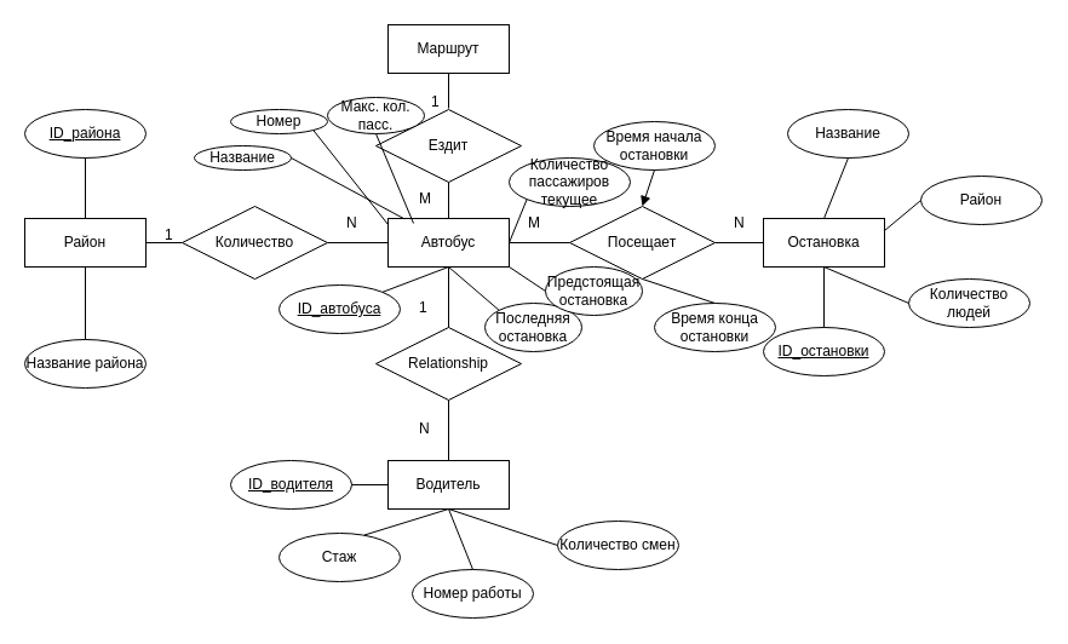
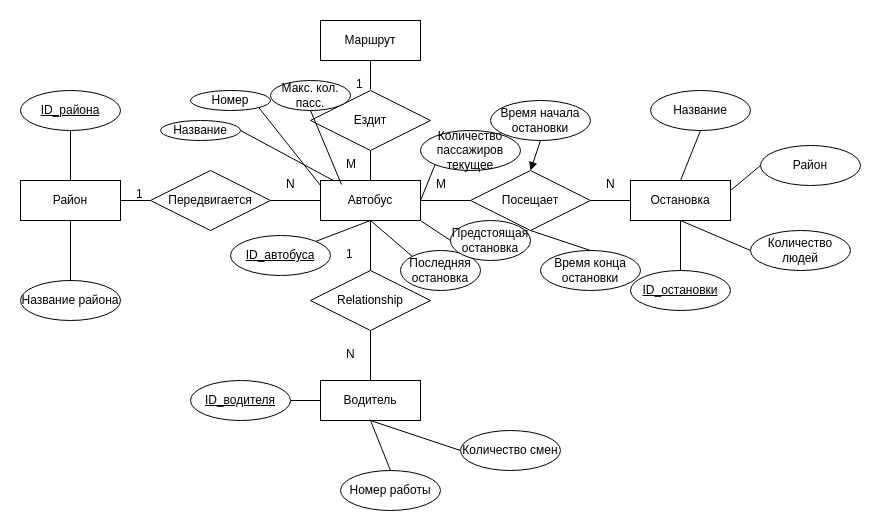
  <mxCell id="0" />
  <mxCell id="1" parent="0" />
  <mxCell id="2" value="Автобус" style="whiteSpace=wrap;html=1;align=center;" vertex="1" parent="1"><mxGeometry x="320" y="180" width="100" height="40" as="geometry" /></mxCell>
  <mxCell id="3" value="Остановка" style="whiteSpace=wrap;html=1;align=center;" vertex="1" parent="1"><mxGeometry x="630" y="180" width="100" height="40" as="geometry" /></mxCell>
  <mxCell id="4" value="Посещает" style="shape=rhombus;perimeter=rhombusPerimeter;whiteSpace=wrap;html=1;align=center;" vertex="1" parent="1"><mxGeometry x="470" y="170" width="120" height="60" as="geometry" /></mxCell>
  <mxCell id="5" value="" style="endArrow=none;html=1;rounded=0;exitX=1;exitY=0.5;exitDx=0;exitDy=0;entryX=0;entryY=0.5;entryDx=0;entryDy=0;" edge="1" parent="1" source="2" target="4"><mxGeometry relative="1" as="geometry"><mxPoint x="430" y="210" as="sourcePoint" /><mxPoint x="590" y="210" as="targetPoint" /></mxGeometry></mxCell>
  <mxCell id="6" value="" style="endArrow=none;html=1;rounded=0;exitX=1;exitY=0.5;exitDx=0;exitDy=0;entryX=0;entryY=0.5;entryDx=0;entryDy=0;" edge="1" parent="1" source="4" target="3"><mxGeometry relative="1" as="geometry"><mxPoint x="620" y="250" as="sourcePoint" /><mxPoint x="780" y="250" as="targetPoint" /></mxGeometry></mxCell>
  <mxCell id="7" value="Маршрут" style="whiteSpace=wrap;html=1;align=center;" vertex="1" parent="1"><mxGeometry x="320" y="20" width="100" height="40" as="geometry" /></mxCell>
  <mxCell id="8" value="Ездит" style="shape=rhombus;perimeter=rhombusPerimeter;whiteSpace=wrap;html=1;align=center;" vertex="1" parent="1"><mxGeometry x="310" y="90" width="120" height="60" as="geometry" /></mxCell>
  <mxCell id="9" value="" style="endArrow=none;html=1;rounded=0;entryX=0.5;entryY=1;entryDx=0;entryDy=0;" edge="1" parent="1" target="8"><mxGeometry relative="1" as="geometry"><mxPoint x="370" y="180" as="sourcePoint" /><mxPoint x="520" y="280" as="targetPoint" /></mxGeometry></mxCell>
  <mxCell id="10" value="" style="endArrow=none;html=1;rounded=0;entryX=0.5;entryY=1;entryDx=0;entryDy=0;" edge="1" parent="1" target="7"><mxGeometry relative="1" as="geometry"><mxPoint x="370" y="89" as="sourcePoint" /><mxPoint x="620" y="80" as="targetPoint" /></mxGeometry></mxCell>
  <mxCell id="11" value="Водитель" style="whiteSpace=wrap;html=1;align=center;" vertex="1" parent="1"><mxGeometry x="320" y="380" width="100" height="40" as="geometry" /></mxCell>
  <mxCell id="12" value="Relationship" style="shape=rhombus;perimeter=rhombusPerimeter;whiteSpace=wrap;html=1;align=center;" vertex="1" parent="1"><mxGeometry x="310" y="270" width="120" height="60" as="geometry" /></mxCell>
  <mxCell id="13" value="" style="endArrow=none;html=1;rounded=0;exitX=0.5;exitY=0;exitDx=0;exitDy=0;entryX=0.5;entryY=1;entryDx=0;entryDy=0;" edge="1" parent="1" source="11" target="12"><mxGeometry relative="1" as="geometry"><mxPoint x="510" y="360" as="sourcePoint" /><mxPoint x="670" y="360" as="targetPoint" /></mxGeometry></mxCell>
  <mxCell id="14" value="" style="endArrow=none;html=1;rounded=0;exitX=0.5;exitY=1;exitDx=0;exitDy=0;entryX=0.5;entryY=0;entryDx=0;entryDy=0;" edge="1" parent="1" source="2" target="12"><mxGeometry relative="1" as="geometry"><mxPoint x="430" y="210" as="sourcePoint" /><mxPoint x="590" y="210" as="targetPoint" /></mxGeometry></mxCell>
  <mxCell id="15" value="1" style="text;strokeColor=none;fillColor=none;spacingLeft=4;spacingRight=4;overflow=hidden;rotatable=0;points=[[0,0.5],[1,0.5]];portConstraint=eastwest;fontSize=12;whiteSpace=wrap;html=1;" vertex="1" parent="1"><mxGeometry x="340" y="240" width="40" height="30" as="geometry" /></mxCell>
  <mxCell id="16" value="N" style="text;strokeColor=none;fillColor=none;spacingLeft=4;spacingRight=4;overflow=hidden;rotatable=0;points=[[0,0.5],[1,0.5]];portConstraint=eastwest;fontSize=12;whiteSpace=wrap;html=1;" vertex="1" parent="1"><mxGeometry x="340" y="340" width="40" height="30" as="geometry" /></mxCell>
  <mxCell id="17" value="N" style="text;strokeColor=none;fillColor=none;spacingLeft=4;spacingRight=4;overflow=hidden;rotatable=0;points=[[0,0.5],[1,0.5]];portConstraint=eastwest;fontSize=12;whiteSpace=wrap;html=1;" vertex="1" parent="1"><mxGeometry x="600" y="170" width="40" height="30" as="geometry" /></mxCell>
  <mxCell id="18" value="M" style="text;strokeColor=none;fillColor=none;spacingLeft=4;spacingRight=4;overflow=hidden;rotatable=0;points=[[0,0.5],[1,0.5]];portConstraint=eastwest;fontSize=12;whiteSpace=wrap;html=1;" vertex="1" parent="1"><mxGeometry x="430" y="170" width="40" height="30" as="geometry" /></mxCell>
  <mxCell id="19" value="1" style="text;strokeColor=none;fillColor=none;spacingLeft=4;spacingRight=4;overflow=hidden;rotatable=0;points=[[0,0.5],[1,0.5]];portConstraint=eastwest;fontSize=12;whiteSpace=wrap;html=1;" vertex="1" parent="1"><mxGeometry x="350" y="70" width="40" height="30" as="geometry" /></mxCell>
  <mxCell id="20" value="" style="endArrow=none;html=1;rounded=0;exitX=0.5;exitY=0;exitDx=0;exitDy=0;entryX=0.5;entryY=1;entryDx=0;entryDy=0;" edge="1" parent="1" source="2" target="21"><mxGeometry relative="1" as="geometry"><mxPoint x="370" y="180" as="sourcePoint" /><mxPoint x="370" y="150" as="targetPoint" /></mxGeometry></mxCell>
  <mxCell id="21" value="M" style="text;strokeColor=none;fillColor=none;spacingLeft=4;spacingRight=4;overflow=hidden;rotatable=0;points=[[0,0.5],[1,0.5]];portConstraint=eastwest;fontSize=12;whiteSpace=wrap;html=1;" vertex="1" parent="1"><mxGeometry x="340" y="150" width="40" height="30" as="geometry" /></mxCell>
  <mxCell id="22" value="Район" style="whiteSpace=wrap;html=1;align=center;" vertex="1" parent="1"><mxGeometry x="20" y="180" width="100" height="40" as="geometry" /></mxCell>
- <mxCell id="23" value="Количество" style="shape=rhombus;perimeter=rhombusPerimeter;whiteSpace=wrap;html=1;align=center;" vertex="1" parent="1"><mxGeometry x="150" y="170" width="120" height="60" as="geometry" /></mxCell>
+ <mxCell id="23" value="Передвигается" style="shape=rhombus;perimeter=rhombusPerimeter;whiteSpace=wrap;html=1;align=center;" vertex="1" parent="1"><mxGeometry x="150" y="170" width="120" height="60" as="geometry" /></mxCell>
  <mxCell id="24" value="" style="endArrow=none;html=1;rounded=0;exitX=1;exitY=0.5;exitDx=0;exitDy=0;entryX=0;entryY=0.5;entryDx=0;entryDy=0;" edge="1" parent="1" source="22" target="23"><mxGeometry relative="1" as="geometry"><mxPoint x="160" y="250" as="sourcePoint" /><mxPoint x="320" y="250" as="targetPoint" /></mxGeometry></mxCell>
  <mxCell id="25" value="" style="endArrow=none;html=1;rounded=0;exitX=1;exitY=0.5;exitDx=0;exitDy=0;entryX=0;entryY=0.5;entryDx=0;entryDy=0;" edge="1" parent="1" source="23" target="2"><mxGeometry relative="1" as="geometry"><mxPoint x="130" y="210" as="sourcePoint" /><mxPoint x="160" y="210" as="targetPoint" /></mxGeometry></mxCell>
  <mxCell id="26" value="N" style="text;strokeColor=none;fillColor=none;spacingLeft=4;spacingRight=4;overflow=hidden;rotatable=0;points=[[0,0.5],[1,0.5]];portConstraint=eastwest;fontSize=12;whiteSpace=wrap;html=1;" vertex="1" parent="1"><mxGeometry x="280" y="170" width="40" height="30" as="geometry" /></mxCell>
  <mxCell id="27" value="1" style="text;strokeColor=none;fillColor=none;spacingLeft=4;spacingRight=4;overflow=hidden;rotatable=0;points=[[0,0.5],[1,0.5]];portConstraint=eastwest;fontSize=12;whiteSpace=wrap;html=1;" vertex="1" parent="1"><mxGeometry x="130" y="180" width="40" height="30" as="geometry" /></mxCell>
  <mxCell id="28" value="Название района" style="ellipse;whiteSpace=wrap;html=1;align=center;" vertex="1" parent="1"><mxGeometry x="20" y="280" width="100" height="40" as="geometry" /></mxCell>
  <mxCell id="29" value="ID_района" style="ellipse;whiteSpace=wrap;html=1;align=center;fontStyle=4;" vertex="1" parent="1"><mxGeometry x="20" y="90" width="100" height="40" as="geometry" /></mxCell>
  <mxCell id="30" value="" style="endArrow=none;html=1;rounded=0;exitX=0.5;exitY=1;exitDx=0;exitDy=0;entryX=0.5;entryY=0;entryDx=0;entryDy=0;" edge="1" parent="1" source="22" target="28"><mxGeometry relative="1" as="geometry"><mxPoint x="150" y="260" as="sourcePoint" /><mxPoint x="310" y="260" as="targetPoint" /></mxGeometry></mxCell>
  <mxCell id="31" value="" style="endArrow=none;html=1;rounded=0;exitX=0.5;exitY=1;exitDx=0;exitDy=0;entryX=0.5;entryY=0;entryDx=0;entryDy=0;" edge="1" parent="1" source="29" target="22"><mxGeometry relative="1" as="geometry"><mxPoint x="180" y="140" as="sourcePoint" /><mxPoint x="340" y="140" as="targetPoint" /></mxGeometry></mxCell>
  <mxCell id="32" value="ID_водителя" style="ellipse;whiteSpace=wrap;html=1;align=center;fontStyle=4;" vertex="1" parent="1"><mxGeometry x="190" y="380" width="100" height="40" as="geometry" /></mxCell>
- <mxCell id="33" value="Стаж" style="ellipse;whiteSpace=wrap;html=1;align=center;" vertex="1" parent="1"><mxGeometry x="230" y="440" width="100" height="40" as="geometry" /></mxCell>
  <mxCell id="34" value="Номер работы" style="ellipse;whiteSpace=wrap;html=1;align=center;" vertex="1" parent="1"><mxGeometry x="340" y="470" width="100" height="40" as="geometry" /></mxCell>
  <mxCell id="35" value="Количество смен" style="ellipse;whiteSpace=wrap;html=1;align=center;" vertex="1" parent="1"><mxGeometry x="460" y="430" width="100" height="40" as="geometry" /></mxCell>
  <mxCell id="36" value="" style="endArrow=none;html=1;rounded=0;exitX=1;exitY=0.5;exitDx=0;exitDy=0;" edge="1" parent="1" source="32"><mxGeometry relative="1" as="geometry"><mxPoint x="310" y="400" as="sourcePoint" /><mxPoint x="320" y="400" as="targetPoint" /></mxGeometry></mxCell>
- <mxCell id="37" value="" style="endArrow=none;html=1;rounded=0;exitX=0.702;exitY=0.04;exitDx=0;exitDy=0;exitPerimeter=0;entryX=0.5;entryY=1;entryDx=0;entryDy=0;" edge="1" parent="1" source="33" target="11"><mxGeometry relative="1" as="geometry"><mxPoint x="300" y="410" as="sourcePoint" /><mxPoint x="330" y="410" as="targetPoint" /></mxGeometry></mxCell>
  <mxCell id="38" value="" style="endArrow=none;html=1;rounded=0;exitX=0.5;exitY=0;exitDx=0;exitDy=0;entryX=0.5;entryY=1;entryDx=0;entryDy=0;" edge="1" parent="1" source="34" target="11"><mxGeometry relative="1" as="geometry"><mxPoint x="310" y="452" as="sourcePoint" /><mxPoint x="380" y="430" as="targetPoint" /></mxGeometry></mxCell>
  <mxCell id="39" value="" style="endArrow=none;html=1;rounded=0;exitX=0;exitY=0.5;exitDx=0;exitDy=0;entryX=0.5;entryY=1;entryDx=0;entryDy=0;" edge="1" parent="1" source="35" target="11"><mxGeometry relative="1" as="geometry"><mxPoint x="400" y="480" as="sourcePoint" /><mxPoint x="380" y="430" as="targetPoint" /></mxGeometry></mxCell>
  <mxCell id="40" value="ID_остановки" style="ellipse;whiteSpace=wrap;html=1;align=center;fontStyle=4;" vertex="1" parent="1"><mxGeometry x="630" y="270" width="100" height="40" as="geometry" /></mxCell>
  <mxCell id="41" value="Название" style="ellipse;whiteSpace=wrap;html=1;align=center;" vertex="1" parent="1"><mxGeometry x="650" y="90" width="100" height="40" as="geometry" /></mxCell>
  <mxCell id="42" value="Район" style="ellipse;whiteSpace=wrap;html=1;align=center;" vertex="1" parent="1"><mxGeometry x="760" y="145" width="100" height="40" as="geometry" /></mxCell>
  <mxCell id="43" value="Количество людей" style="ellipse;whiteSpace=wrap;html=1;align=center;" vertex="1" parent="1"><mxGeometry x="750" y="230" width="100" height="40" as="geometry" /></mxCell>
  <mxCell id="44" value="" style="endArrow=none;html=1;rounded=0;exitX=0.5;exitY=1;exitDx=0;exitDy=0;entryX=0.5;entryY=0;entryDx=0;entryDy=0;" edge="1" parent="1" source="3" target="40"><mxGeometry relative="1" as="geometry"><mxPoint x="710" y="230" as="sourcePoint" /><mxPoint x="870" y="230" as="targetPoint" /></mxGeometry></mxCell>
  <mxCell id="45" value="" style="endArrow=none;html=1;rounded=0;exitX=0.5;exitY=1;exitDx=0;exitDy=0;entryX=0;entryY=0.5;entryDx=0;entryDy=0;" edge="1" parent="1" source="3" target="43"><mxGeometry relative="1" as="geometry"><mxPoint x="690" y="230" as="sourcePoint" /><mxPoint x="690" y="280" as="targetPoint" /></mxGeometry></mxCell>
  <mxCell id="46" value="" style="endArrow=none;html=1;rounded=0;exitX=1;exitY=0.25;exitDx=0;exitDy=0;entryX=0;entryY=0.5;entryDx=0;entryDy=0;" edge="1" parent="1" source="3" target="42"><mxGeometry relative="1" as="geometry"><mxPoint x="690" y="230" as="sourcePoint" /><mxPoint x="760" y="260" as="targetPoint" /></mxGeometry></mxCell>
  <mxCell id="47" value="" style="endArrow=none;html=1;rounded=0;exitX=0.5;exitY=0;exitDx=0;exitDy=0;entryX=0.5;entryY=1;entryDx=0;entryDy=0;" edge="1" parent="1" source="3" target="41"><mxGeometry relative="1" as="geometry"><mxPoint x="740" y="200" as="sourcePoint" /><mxPoint x="770" y="175" as="targetPoint" /></mxGeometry></mxCell>
  <mxCell id="48" value="Время начала остановки" style="ellipse;whiteSpace=wrap;html=1;align=center;" vertex="1" parent="1"><mxGeometry x="490" y="100" width="100" height="40" as="geometry" /></mxCell>
  <mxCell id="49" value="Время конца остановки" style="ellipse;whiteSpace=wrap;html=1;align=center;" vertex="1" parent="1"><mxGeometry x="540" y="250" width="100" height="40" as="geometry" /></mxCell>
  <mxCell id="50" value="" style="endArrow=block;html=1;rounded=0;exitX=0.5;exitY=1;exitDx=0;exitDy=0;entryX=0.5;entryY=0;entryDx=0;entryDy=0;" edge="1" parent="1" source="48" target="4"><mxGeometry relative="1" as="geometry"><mxPoint x="560" y="160" as="sourcePoint" /><mxPoint x="720" y="160" as="targetPoint" /></mxGeometry></mxCell>
  <mxCell id="51" value="" style="endArrow=none;html=1;rounded=0;exitX=0.5;exitY=1;exitDx=0;exitDy=0;entryX=0.5;entryY=0;entryDx=0;entryDy=0;" edge="1" parent="1" source="4" target="49"><mxGeometry relative="1" as="geometry"><mxPoint x="550" y="150" as="sourcePoint" /><mxPoint x="540" y="180" as="targetPoint" /></mxGeometry></mxCell>
  <mxCell id="52" value="ID_автобуса" style="ellipse;whiteSpace=wrap;html=1;align=center;fontStyle=4;" vertex="1" parent="1"><mxGeometry x="230" y="235" width="100" height="40" as="geometry" /></mxCell>
  <mxCell id="53" value="" style="endArrow=none;html=1;rounded=0;exitX=1;exitY=0;exitDx=0;exitDy=0;entryX=0.5;entryY=1;entryDx=0;entryDy=0;" edge="1" parent="1" source="52" target="2"><mxGeometry relative="1" as="geometry"><mxPoint x="330" y="230" as="sourcePoint" /><mxPoint x="500" y="230" as="targetPoint" /></mxGeometry></mxCell>
  <mxCell id="54" value="Название" style="ellipse;whiteSpace=wrap;html=1;align=center;" vertex="1" parent="1"><mxGeometry x="160" y="120" width="80" height="20" as="geometry" /></mxCell>
  <mxCell id="55" value="Номер" style="ellipse;whiteSpace=wrap;html=1;align=center;" vertex="1" parent="1"><mxGeometry x="190" y="90" width="80" height="20" as="geometry" /></mxCell>
  <mxCell id="56" value="Макс. кол. пасс." style="ellipse;whiteSpace=wrap;html=1;align=center;" vertex="1" parent="1"><mxGeometry x="270" y="80" width="80" height="30" as="geometry" /></mxCell>
  <mxCell id="57" value="" style="endArrow=none;html=1;rounded=0;exitX=0.5;exitY=1;exitDx=0;exitDy=0;entryX=0.025;entryY=1.133;entryDx=0;entryDy=0;entryPerimeter=0;" edge="1" parent="1" source="56" target="21"><mxGeometry relative="1" as="geometry"><mxPoint x="280" y="140" as="sourcePoint" /><mxPoint x="440" y="140" as="targetPoint" /></mxGeometry></mxCell>
  <mxCell id="58" value="" style="endArrow=none;html=1;rounded=0;exitX=1;exitY=1;exitDx=0;exitDy=0;entryX=1;entryY=0.5;entryDx=0;entryDy=0;" edge="1" parent="1" source="55" target="26"><mxGeometry relative="1" as="geometry"><mxPoint x="250" y="140" as="sourcePoint" /><mxPoint x="410" y="140" as="targetPoint" /></mxGeometry></mxCell>
  <mxCell id="59" value="" style="line;strokeWidth=1;rotatable=0;dashed=0;labelPosition=right;align=left;verticalAlign=middle;spacingTop=0;spacingLeft=6;points=[];portConstraint=eastwest;" vertex="1" parent="1"><mxGeometry y="170" height="10" as="geometry" x="240" /></mxCell>
  <mxCell id="60" value="" style="endArrow=none;html=1;rounded=0;exitX=1;exitY=0.5;exitDx=0;exitDy=0;" edge="1" parent="1" source="54" target="2"><mxGeometry relative="1" as="geometry"><mxPoint x="270" y="150" as="sourcePoint" /><mxPoint x="430" y="150" as="targetPoint" /></mxGeometry></mxCell>
  <mxCell id="61" value="Количество пассажиров текущее" style="ellipse;whiteSpace=wrap;html=1;align=center;" vertex="1" parent="1"><mxGeometry x="420" y="130" width="100" height="40" as="geometry" /></mxCell>
  <mxCell id="62" value="" style="endArrow=none;html=1;rounded=0;exitX=1;exitY=0.5;exitDx=0;exitDy=0;entryX=0;entryY=1;entryDx=0;entryDy=0;" edge="1" parent="1" source="2" target="61"><mxGeometry relative="1" as="geometry"><mxPoint x="440" y="240" as="sourcePoint" /><mxPoint x="600" y="240" as="targetPoint" /></mxGeometry></mxCell>
  <mxCell id="63" value="Последняя остановка" style="ellipse;whiteSpace=wrap;html=1;align=center;" vertex="1" parent="1"><mxGeometry x="400" y="250" width="80" height="40" as="geometry" /></mxCell>
  <mxCell id="64" value="Предстоящая остановка" style="ellipse;whiteSpace=wrap;html=1;align=center;" vertex="1" parent="1"><mxGeometry x="450" y="220" width="80" height="40" as="geometry" /></mxCell>
  <mxCell id="65" value="" style="endArrow=none;html=1;rounded=0;exitX=0.5;exitY=1;exitDx=0;exitDy=0;entryX=0;entryY=0;entryDx=0;entryDy=0;" edge="1" parent="1" source="2" target="63"><mxGeometry relative="1" as="geometry"><mxPoint x="400" y="250" as="sourcePoint" /><mxPoint x="560" y="250" as="targetPoint" /></mxGeometry></mxCell>
  <mxCell id="66" value="" style="endArrow=none;html=1;rounded=0;exitX=1;exitY=1;exitDx=0;exitDy=0;entryX=0;entryY=0.5;entryDx=0;entryDy=0;" edge="1" parent="1" source="2" target="64"><mxGeometry relative="1" as="geometry"><mxPoint x="400" y="240" as="sourcePoint" /><mxPoint x="560" y="240" as="targetPoint" /></mxGeometry></mxCell>
